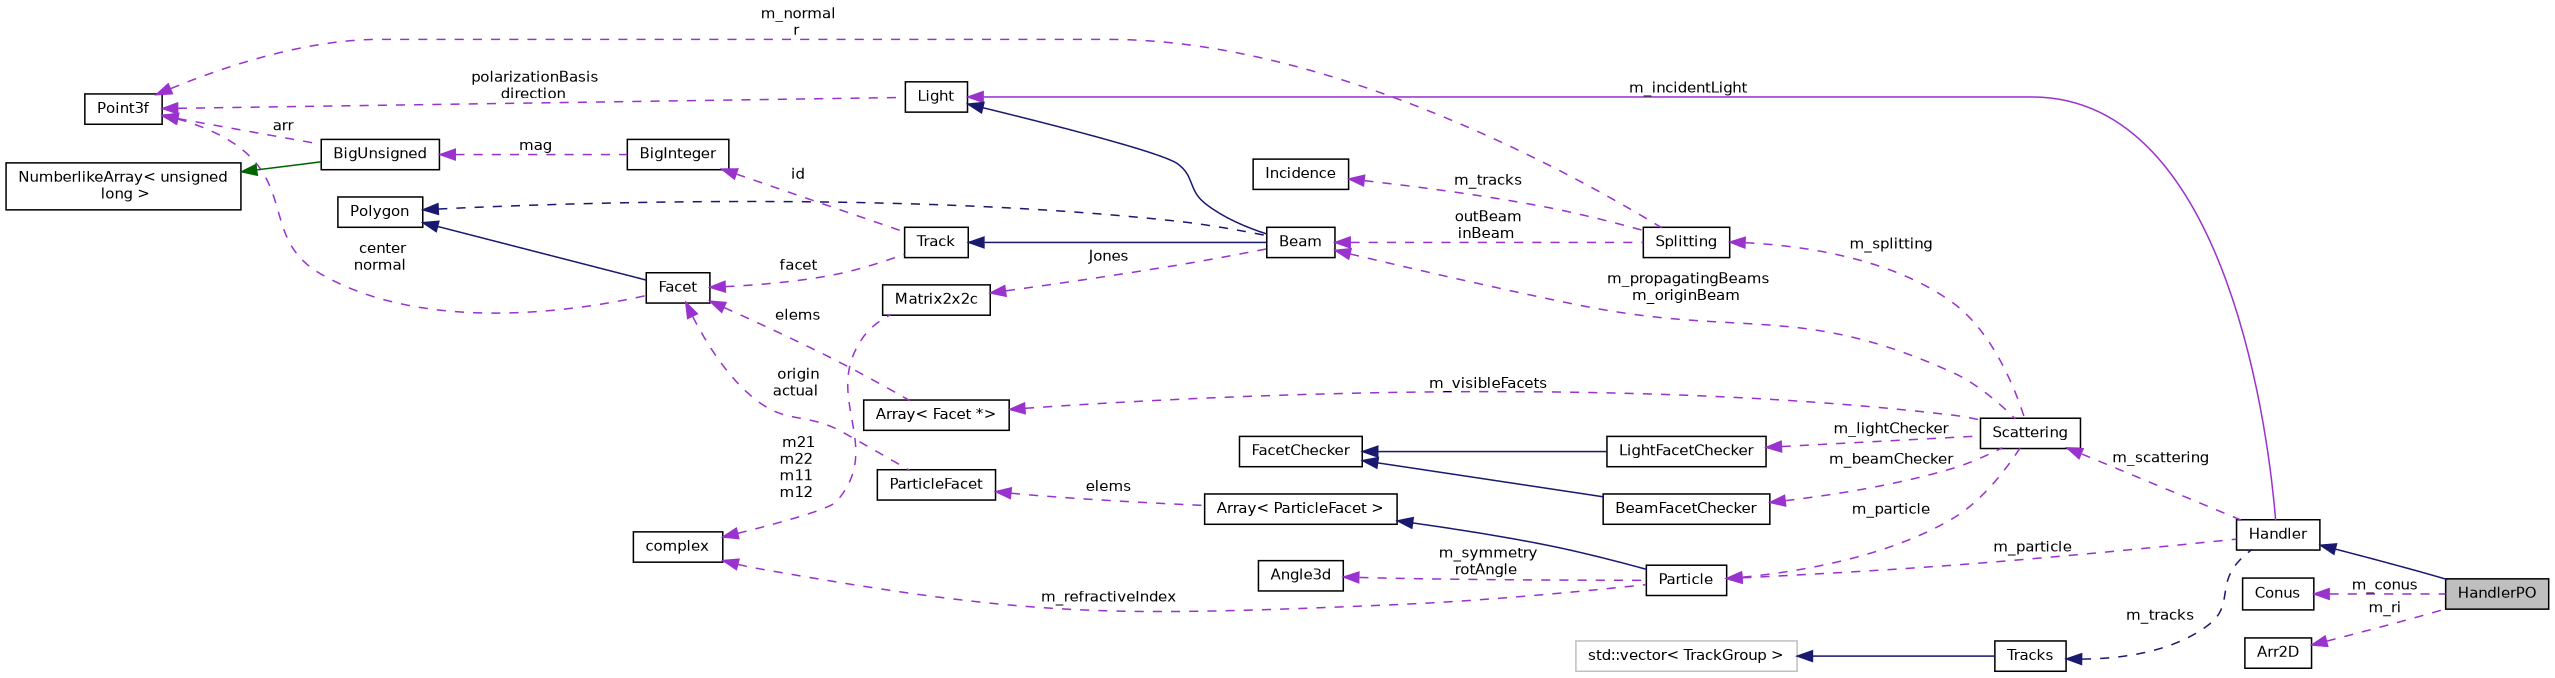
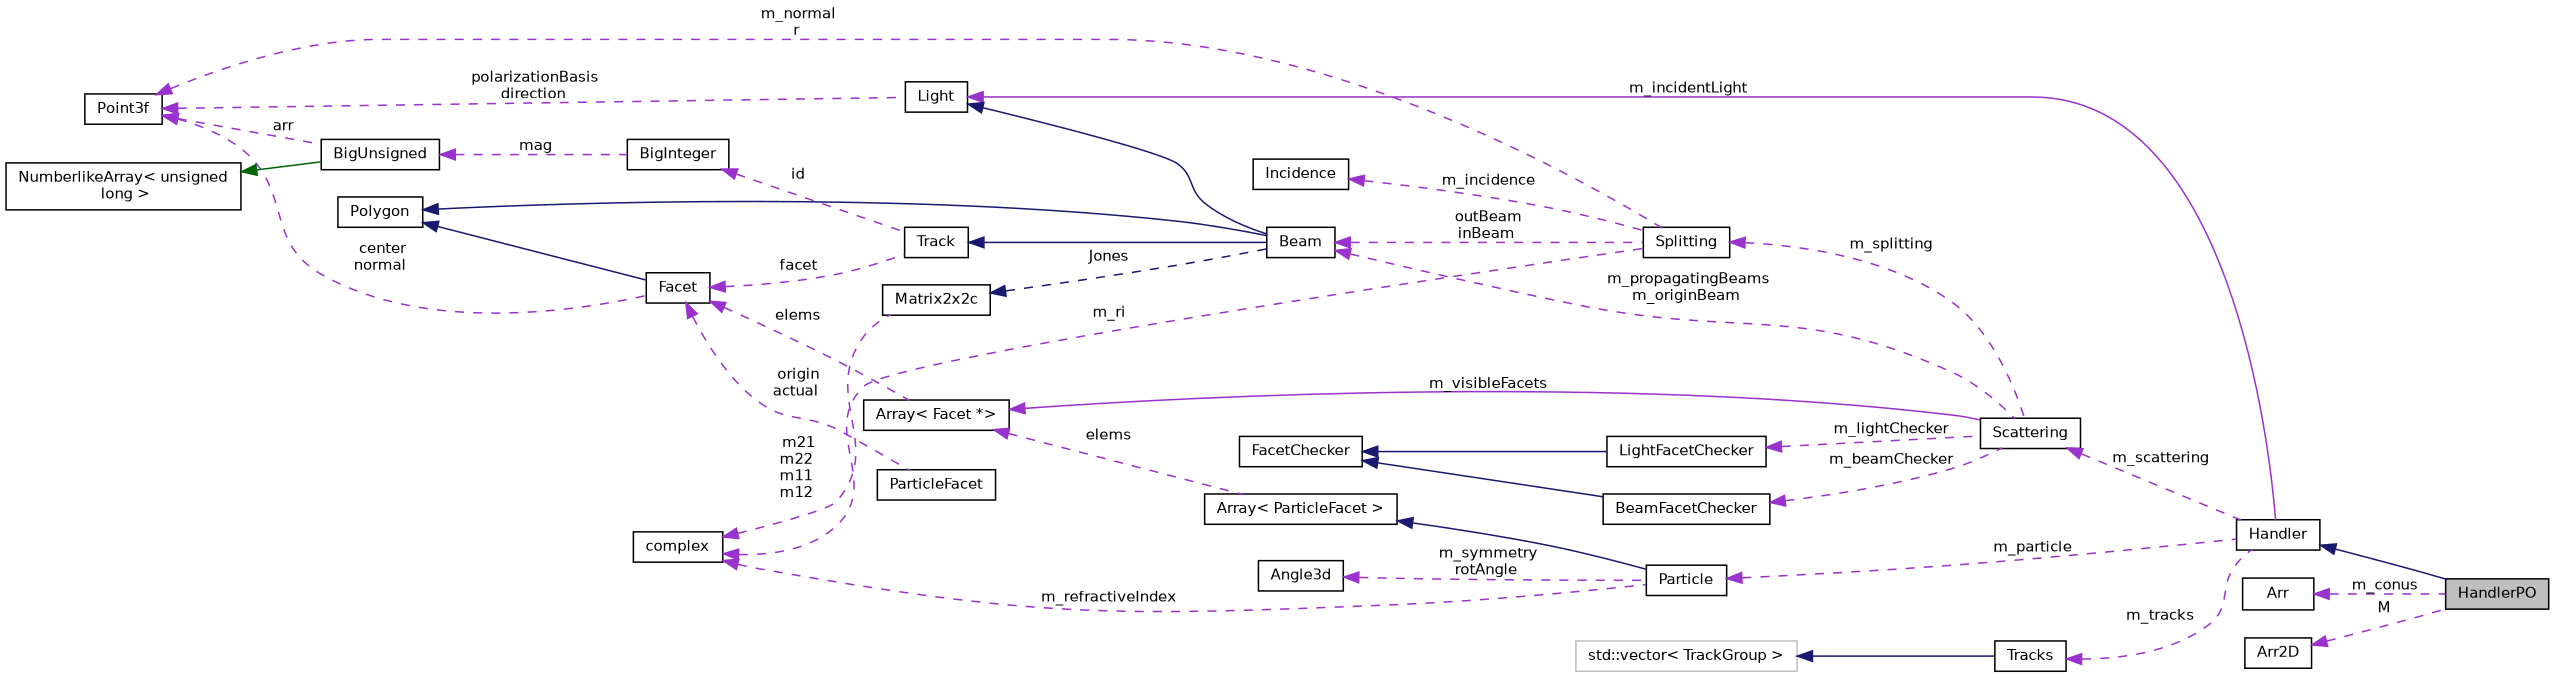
  digraph {
    rankdir=LR
    node [color=black fillcolor=white fontname=Helvetica fontsize=10 shape=record style=filled]
    edge [color=darkorchid3 dir=back fontname=Helvetica fontsize=10 labelfontname=Helvetica labelfontsize=10 style=dashed]
    n1 [fillcolor=grey75 fontcolor=black height=0.2 label=HandlerPO width=0.4]
    n2 [height=0.2 label=Handler width=0.4]
    n3 [height=0.2 label=Light width=0.4]
    n4 [height=0.2 label=Beam width=0.4]
    n5 [height=0.2 label=Splitting width=0.4]
    n6 [height=0.2 label=Scattering width=0.4]
    n7 [height=0.2 label=Point3f width=0.4]
    n8 [height=0.2 label=Facet width=0.4]
    n9 [height=0.2 label=BigUnsigned width=0.4]
    n10 [height=0.2 label=ParticleFacet width=0.4]
    n11 [height=0.2 label="Array\< Facet *\>" width=0.4]
    n12 [height=0.2 label=Track width=0.4]
    n13 [height=0.2 label=Polygon width=0.4]
    n14 [height=0.2 label=Tracks width=0.4]
    n15 [color=grey75 height=0.2 label="std::vector\< TrackGroup \>" width=0.4]
    n16 [height=0.2 label=Particle width=0.4]
    n17 [height=0.2 label="Array\< ParticleFacet \>" width=0.4]
    n18 [height=0.2 label=complex width=0.4]
    n19 [height=0.2 label=Matrix2x2c width=0.4]
    n20 [height=0.2 label=Angle3d width=0.4]
    n21 [height=0.2 label=LightFacetChecker width=0.4]
    n22 [height=0.2 label=FacetChecker width=0.4]
    n23 [height=0.2 label=BeamFacetChecker width=0.4]
    n24 [height=0.2 label=Incidence width=0.4]
    n25 [height=0.2 label=BigInteger width=0.4]
    n26 [height=0.2 label="NumberlikeArray\< unsigned\l long \>" width=0.4]
-   n27 [height=0.2 label=Conus width=0.4]
+   n27 [height=0.2 label=Arr width=0.4]
    n28 [height=0.2 label=Arr2D width=0.4]
    n2 -> n1 [color=midnightblue style=solid]
    n3 -> n2 [label=" m_incidentLight" style=solid]
    n3 -> n4 [color=midnightblue style=solid]
    n4 -> n5 [label=" outBeam\ninBeam"]
    n4 -> n6 [label=" m_propagatingBeams\nm_originBeam"]
    n5 -> n6 [label=" m_splitting"]
    n6 -> n2 [label=" m_scattering"]
    n7 -> n3 [label=" polarizationBasis\ndirection"]
    n7 -> n5 [label=" m_normal\nr"]
    n7 -> n8 [label=" center\nnormal"]
    n7 -> n9 [label=" arr"]
    n8 -> n10 [label=" origin\nactual"]
    n8 -> n11 [label=" elems"]
    n8 -> n12 [label=" facet"]
    n9 -> n25 [label=" mag"]
-   n10 -> n17 [label=" elems"]
-   n11 -> n6 [label=" m_visibleFacets"]
+   n11 -> n17 [label=" elems"]
+   n11 -> n6 [label=" m_visibleFacets" style=solid]
    n12 -> n4 [color=midnightblue style=solid]
-   n13 -> n4 [color=midnightblue]
+   n13 -> n4 [color=midnightblue style=solid]
    n13 -> n8 [color=midnightblue style=solid]
-   n14 -> n2 [color=midnightblue label=" m_tracks"]
+   n14 -> n2 [label=" m_tracks"]
    n15 -> n14 [color=midnightblue style=solid]
    n16 -> n2 [label=" m_particle"]
-   n16 -> n6 [label=" m_particle"]
    n17 -> n16 [color=midnightblue style=solid]
+   n18 -> n5 [label=" m_ri"]
    n18 -> n16 [label=" m_refractiveIndex"]
    n18 -> n19 [label=" m21\nm22\nm11\nm12"]
-   n19 -> n4 [label=" Jones"]
+   n19 -> n4 [color=midnightblue label=" Jones"]
    n20 -> n16 [label=" m_symmetry\nrotAngle"]
    n21 -> n6 [label=" m_lightChecker"]
    n22 -> n21 [color=midnightblue style=solid]
    n22 -> n23 [color=midnightblue style=solid]
    n23 -> n6 [label=" m_beamChecker"]
-   n24 -> n5 [label=" m_tracks"]
+   n24 -> n5 [label=" m_incidence"]
    n25 -> n12 [label=" id"]
    n26 -> n9 [color=darkgreen style=solid]
    n27 -> n1 [label=" m_conus"]
-   n28 -> n1 [label=" m_ri"]
+   n28 -> n1 [label=" M"]
  }
